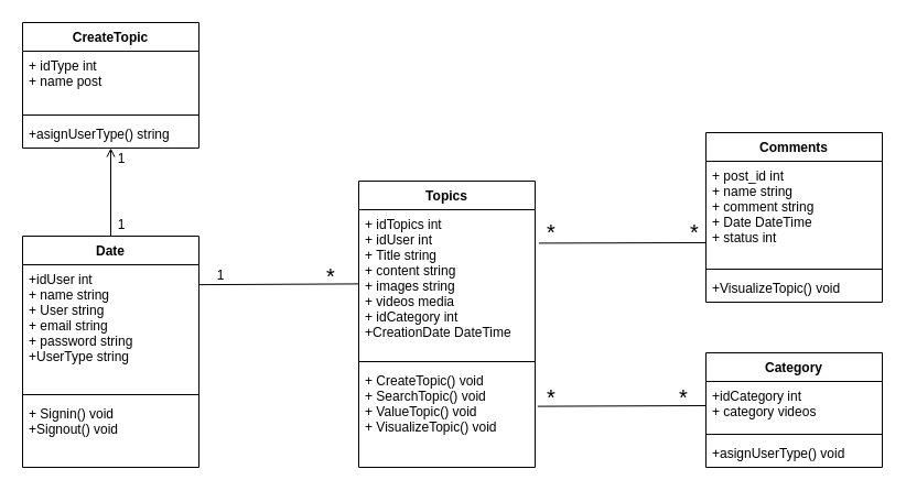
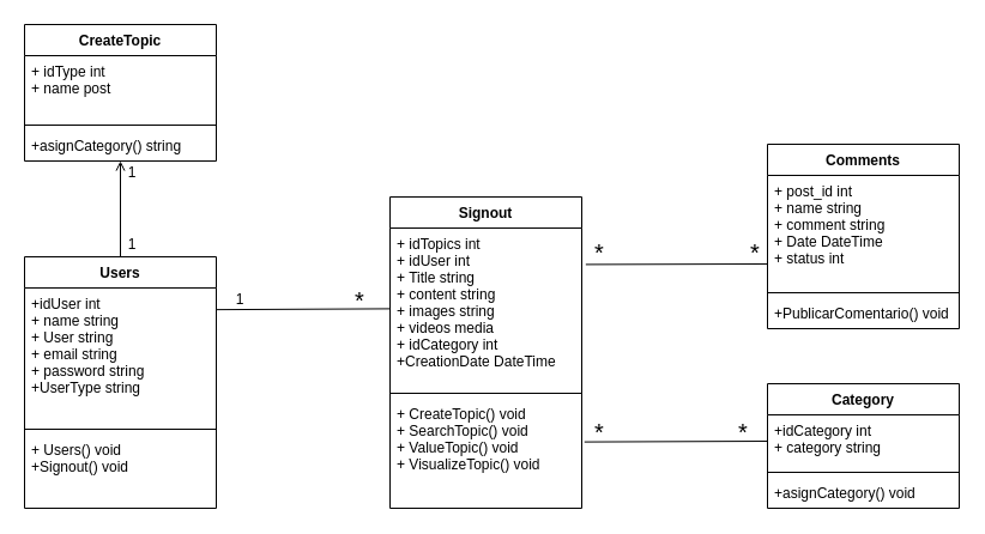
  <mxCell id="0" />
  <mxCell id="1" parent="0" />
- <mxCell id="2" value="Date" style="swimlane;fontStyle=1;align=center;verticalAlign=top;childLayout=stackLayout;horizontal=1;startSize=26;horizontalStack=0;resizeParent=1;resizeParentMax=0;resizeLast=0;collapsible=1;marginBottom=0;" parent="1" vertex="1"><mxGeometry x="20" y="214" width="160" height="210" as="geometry" /></mxCell>
+ <mxCell id="2" value="Users" style="swimlane;fontStyle=1;align=center;verticalAlign=top;childLayout=stackLayout;horizontal=1;startSize=26;horizontalStack=0;resizeParent=1;resizeParentMax=0;resizeLast=0;collapsible=1;marginBottom=0;" parent="1" vertex="1"><mxGeometry x="20" y="214" width="160" height="210" as="geometry" /></mxCell>
  <mxCell id="3" value="+idUser int&#10;+ name string&#10;+ User string&#10;+ email string&#10;+ password string&#10;+UserType string" style="text;strokeColor=none;fillColor=none;align=left;verticalAlign=top;spacingLeft=4;spacingRight=4;overflow=hidden;rotatable=0;points=[[0,0.5],[1,0.5]];portConstraint=eastwest;" parent="2" vertex="1"><mxGeometry y="26" width="160" height="114" as="geometry" /></mxCell>
  <mxCell id="4" value="" style="line;strokeWidth=1;fillColor=none;align=left;verticalAlign=middle;spacingTop=-1;spacingLeft=3;spacingRight=3;rotatable=0;labelPosition=right;points=[];portConstraint=eastwest;" parent="2" vertex="1"><mxGeometry y="140" width="160" height="8" as="geometry" /></mxCell>
- <mxCell id="5" value="+ Signin() void&#10;+Signout() void" style="text;strokeColor=none;fillColor=none;align=left;verticalAlign=top;spacingLeft=4;spacingRight=4;overflow=hidden;rotatable=0;points=[[0,0.5],[1,0.5]];portConstraint=eastwest;" parent="2" vertex="1"><mxGeometry y="148" width="160" height="62" as="geometry" /></mxCell>
+ <mxCell id="5" value="+ Users() void&#10;+Signout() void" style="text;strokeColor=none;fillColor=none;align=left;verticalAlign=top;spacingLeft=4;spacingRight=4;overflow=hidden;rotatable=0;points=[[0,0.5],[1,0.5]];portConstraint=eastwest;" parent="2" vertex="1"><mxGeometry y="148" width="160" height="62" as="geometry" /></mxCell>
  <mxCell id="6" value="CreateTopic" style="swimlane;fontStyle=1;align=center;verticalAlign=top;childLayout=stackLayout;horizontal=1;startSize=26;horizontalStack=0;resizeParent=1;resizeParentMax=0;resizeLast=0;collapsible=1;marginBottom=0;" parent="1" vertex="1"><mxGeometry x="20" y="20" width="160" height="114" as="geometry" /></mxCell>
  <mxCell id="7" value="+ idType int &#10;+ name post" style="text;strokeColor=none;fillColor=none;align=left;verticalAlign=top;spacingLeft=4;spacingRight=4;overflow=hidden;rotatable=0;points=[[0,0.5],[1,0.5]];portConstraint=eastwest;" parent="6" vertex="1"><mxGeometry y="26" width="160" height="54" as="geometry" /></mxCell>
  <mxCell id="8" value="" style="line;strokeWidth=1;fillColor=none;align=left;verticalAlign=middle;spacingTop=-1;spacingLeft=3;spacingRight=3;rotatable=0;labelPosition=right;points=[];portConstraint=eastwest;" parent="6" vertex="1"><mxGeometry y="80" width="160" height="8" as="geometry" /></mxCell>
- <mxCell id="9" value="+asignUserType() string" style="text;strokeColor=none;fillColor=none;align=left;verticalAlign=top;spacingLeft=4;spacingRight=4;overflow=hidden;rotatable=0;points=[[0,0.5],[1,0.5]];portConstraint=eastwest;" parent="6" vertex="1"><mxGeometry y="88" width="160" height="26" as="geometry" /></mxCell>
- <mxCell id="10" value="Topics" style="swimlane;fontStyle=1;align=center;verticalAlign=top;childLayout=stackLayout;horizontal=1;startSize=26;horizontalStack=0;resizeParent=1;resizeParentMax=0;resizeLast=0;collapsible=1;marginBottom=0;" parent="1" vertex="1"><mxGeometry x="325" y="164" width="160" height="260" as="geometry" /></mxCell>
+ <mxCell id="9" value="+asignCategory() string" style="text;strokeColor=none;fillColor=none;align=left;verticalAlign=top;spacingLeft=4;spacingRight=4;overflow=hidden;rotatable=0;points=[[0,0.5],[1,0.5]];portConstraint=eastwest;" parent="6" vertex="1"><mxGeometry y="88" width="160" height="26" as="geometry" /></mxCell>
+ <mxCell id="10" value="Signout" style="swimlane;fontStyle=1;align=center;verticalAlign=top;childLayout=stackLayout;horizontal=1;startSize=26;horizontalStack=0;resizeParent=1;resizeParentMax=0;resizeLast=0;collapsible=1;marginBottom=0;" parent="1" vertex="1"><mxGeometry x="325" y="164" width="160" height="260" as="geometry" /></mxCell>
  <mxCell id="11" value="+ idTopics int&#10;+ idUser int&#10;+ Title string&#10;+ content string&#10;+ images string&#10;+ videos media&#10;+ idCategory int&#10;+CreationDate DateTime" style="text;strokeColor=none;fillColor=none;align=left;verticalAlign=top;spacingLeft=4;spacingRight=4;overflow=hidden;rotatable=0;points=[[0,0.5],[1,0.5]];portConstraint=eastwest;" parent="10" vertex="1"><mxGeometry y="26" width="160" height="134" as="geometry" /></mxCell>
  <mxCell id="12" value="" style="line;strokeWidth=1;fillColor=none;align=left;verticalAlign=middle;spacingTop=-1;spacingLeft=3;spacingRight=3;rotatable=0;labelPosition=right;points=[];portConstraint=eastwest;" parent="10" vertex="1"><mxGeometry y="160" width="160" height="8" as="geometry" /></mxCell>
  <mxCell id="13" value="+ CreateTopic() void&#10;+ SearchTopic() void&#10;+ ValueTopic() void&#10;+ VisualizeTopic() void" style="text;strokeColor=none;fillColor=none;align=left;verticalAlign=top;spacingLeft=4;spacingRight=4;overflow=hidden;rotatable=0;points=[[0,0.5],[1,0.5]];portConstraint=eastwest;" parent="10" vertex="1"><mxGeometry y="168" width="160" height="92" as="geometry" /></mxCell>
  <mxCell id="14" value="Comments" style="swimlane;fontStyle=1;align=center;verticalAlign=top;childLayout=stackLayout;horizontal=1;startSize=26;horizontalStack=0;resizeParent=1;resizeParentMax=0;resizeLast=0;collapsible=1;marginBottom=0;" parent="1" vertex="1"><mxGeometry x="640" y="120" width="160" height="154" as="geometry" /></mxCell>
  <mxCell id="15" value="+ post_id int &#10;+ name string&#10;+ comment string&#10;+ Date DateTime&#10;+ status int" style="text;strokeColor=none;fillColor=none;align=left;verticalAlign=top;spacingLeft=4;spacingRight=4;overflow=hidden;rotatable=0;points=[[0,0.5],[1,0.5]];portConstraint=eastwest;" parent="14" vertex="1"><mxGeometry y="26" width="160" height="94" as="geometry" /></mxCell>
  <mxCell id="16" value="" style="line;strokeWidth=1;fillColor=none;align=left;verticalAlign=middle;spacingTop=-1;spacingLeft=3;spacingRight=3;rotatable=0;labelPosition=right;points=[];portConstraint=eastwest;" parent="14" vertex="1"><mxGeometry y="120" width="160" height="8" as="geometry" /></mxCell>
- <mxCell id="17" value="+VisualizeTopic() void" style="text;strokeColor=none;fillColor=none;align=left;verticalAlign=top;spacingLeft=4;spacingRight=4;overflow=hidden;rotatable=0;points=[[0,0.5],[1,0.5]];portConstraint=eastwest;" parent="14" vertex="1"><mxGeometry y="128" width="160" height="26" as="geometry" /></mxCell>
+ <mxCell id="17" value="+PublicarComentario() void" style="text;strokeColor=none;fillColor=none;align=left;verticalAlign=top;spacingLeft=4;spacingRight=4;overflow=hidden;rotatable=0;points=[[0,0.5],[1,0.5]];portConstraint=eastwest;" parent="14" vertex="1"><mxGeometry y="128" width="160" height="26" as="geometry" /></mxCell>
  <mxCell id="18" value="Category" style="swimlane;fontStyle=1;align=center;verticalAlign=top;childLayout=stackLayout;horizontal=1;startSize=26;horizontalStack=0;resizeParent=1;resizeParentMax=0;resizeLast=0;collapsible=1;marginBottom=0;" parent="1" vertex="1"><mxGeometry x="640" y="320" width="160" height="104" as="geometry" /></mxCell>
- <mxCell id="19" value="+idCategory int&#10;+ category videos" style="text;strokeColor=none;fillColor=none;align=left;verticalAlign=top;spacingLeft=4;spacingRight=4;overflow=hidden;rotatable=0;points=[[0,0.5],[1,0.5]];portConstraint=eastwest;" parent="18" vertex="1"><mxGeometry y="26" width="160" height="44" as="geometry" /></mxCell>
+ <mxCell id="19" value="+idCategory int&#10;+ category string" style="text;strokeColor=none;fillColor=none;align=left;verticalAlign=top;spacingLeft=4;spacingRight=4;overflow=hidden;rotatable=0;points=[[0,0.5],[1,0.5]];portConstraint=eastwest;" parent="18" vertex="1"><mxGeometry y="26" width="160" height="44" as="geometry" /></mxCell>
  <mxCell id="20" value="" style="line;strokeWidth=1;fillColor=none;align=left;verticalAlign=middle;spacingTop=-1;spacingLeft=3;spacingRight=3;rotatable=0;labelPosition=right;points=[];portConstraint=eastwest;" parent="18" vertex="1"><mxGeometry y="70" width="160" height="8" as="geometry" /></mxCell>
- <mxCell id="21" value="+asignUserType() void" style="text;strokeColor=none;fillColor=none;align=left;verticalAlign=top;spacingLeft=4;spacingRight=4;overflow=hidden;rotatable=0;points=[[0,0.5],[1,0.5]];portConstraint=eastwest;" parent="18" vertex="1"><mxGeometry y="78" width="160" height="26" as="geometry" /></mxCell>
+ <mxCell id="21" value="+asignCategory() void" style="text;strokeColor=none;fillColor=none;align=left;verticalAlign=top;spacingLeft=4;spacingRight=4;overflow=hidden;rotatable=0;points=[[0,0.5],[1,0.5]];portConstraint=eastwest;" parent="18" vertex="1"><mxGeometry y="78" width="160" height="26" as="geometry" /></mxCell>
  <mxCell id="22" value="" style="endArrow=open;html=1;exitX=0.5;exitY=0;exitDx=0;exitDy=0;" parent="1" source="2" target="9" edge="1"><mxGeometry width="50" height="50" relative="1" as="geometry"><mxPoint x="190" y="190" as="sourcePoint" /><mxPoint x="240" y="140" as="targetPoint" /></mxGeometry></mxCell>
  <mxCell id="23" value="" style="endArrow=none;html=1;exitX=1;exitY=0.159;exitDx=0;exitDy=0;exitPerimeter=0;" parent="1" source="3" target="11" edge="1"><mxGeometry width="50" height="50" relative="1" as="geometry"><mxPoint x="150" y="330" as="sourcePoint" /><mxPoint x="200" y="280" as="targetPoint" /></mxGeometry></mxCell>
  <mxCell id="24" value="" style="endArrow=none;html=1;entryX=0;entryY=0.787;entryDx=0;entryDy=0;entryPerimeter=0;exitX=1.021;exitY=0.227;exitDx=0;exitDy=0;exitPerimeter=0;" parent="1" source="11" target="15" edge="1"><mxGeometry width="50" height="50" relative="1" as="geometry"><mxPoint x="640" y="280" as="sourcePoint" /><mxPoint x="690" y="230" as="targetPoint" /></mxGeometry></mxCell>
  <mxCell id="25" value="" style="endArrow=none;html=1;entryX=0;entryY=0.5;entryDx=0;entryDy=0;exitX=1.014;exitY=0.398;exitDx=0;exitDy=0;exitPerimeter=0;" parent="1" source="13" target="19" edge="1"><mxGeometry width="50" height="50" relative="1" as="geometry"><mxPoint x="480" y="430" as="sourcePoint" /><mxPoint x="530" y="380" as="targetPoint" /></mxGeometry></mxCell>
  <mxCell id="26" value="1" style="text;html=1;strokeColor=none;fillColor=none;align=center;verticalAlign=middle;whiteSpace=wrap;rounded=0;" parent="1" vertex="1"><mxGeometry x="90" y="194" width="40" height="20" as="geometry" /></mxCell>
  <mxCell id="27" value="&lt;font style=&quot;font-size: 20px&quot;&gt;*&lt;/font&gt;" style="text;html=1;strokeColor=none;fillColor=none;align=center;verticalAlign=middle;whiteSpace=wrap;rounded=0;" parent="1" vertex="1"><mxGeometry x="600" y="350" width="40" height="20" as="geometry" /></mxCell>
  <mxCell id="28" value="1" style="text;html=1;strokeColor=none;fillColor=none;align=center;verticalAlign=middle;whiteSpace=wrap;rounded=0;" parent="1" vertex="1"><mxGeometry x="90" y="134" width="40" height="20" as="geometry" /></mxCell>
  <mxCell id="29" value="1" style="text;html=1;strokeColor=none;fillColor=none;align=center;verticalAlign=middle;whiteSpace=wrap;rounded=0;" parent="1" vertex="1"><mxGeometry x="180" y="240" width="40" height="20" as="geometry" /></mxCell>
  <mxCell id="30" value="&lt;font style=&quot;font-size: 20px&quot;&gt;*&lt;/font&gt;" style="text;html=1;strokeColor=none;fillColor=none;align=center;verticalAlign=middle;whiteSpace=wrap;rounded=0;" parent="1" vertex="1"><mxGeometry x="480" y="350" width="40" height="20" as="geometry" /></mxCell>
  <mxCell id="31" value="&lt;font style=&quot;font-size: 20px&quot;&gt;*&lt;/font&gt;" style="text;html=1;strokeColor=none;fillColor=none;align=center;verticalAlign=middle;whiteSpace=wrap;rounded=0;" parent="1" vertex="1"><mxGeometry x="610" y="200" width="40" height="20" as="geometry" /></mxCell>
  <mxCell id="32" value="&lt;font style=&quot;font-size: 20px&quot;&gt;*&lt;/font&gt;" style="text;html=1;strokeColor=none;fillColor=none;align=center;verticalAlign=middle;whiteSpace=wrap;rounded=0;" parent="1" vertex="1"><mxGeometry x="480" y="200" width="40" height="20" as="geometry" /></mxCell>
  <mxCell id="33" value="&lt;font style=&quot;font-size: 20px&quot;&gt;*&lt;/font&gt;" style="text;html=1;strokeColor=none;fillColor=none;align=center;verticalAlign=middle;whiteSpace=wrap;rounded=0;" parent="1" vertex="1"><mxGeometry x="280" y="240" width="40" height="20" as="geometry" /></mxCell>
